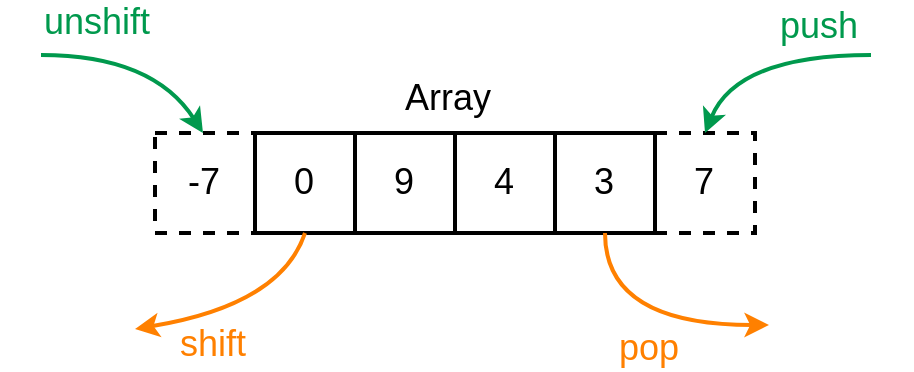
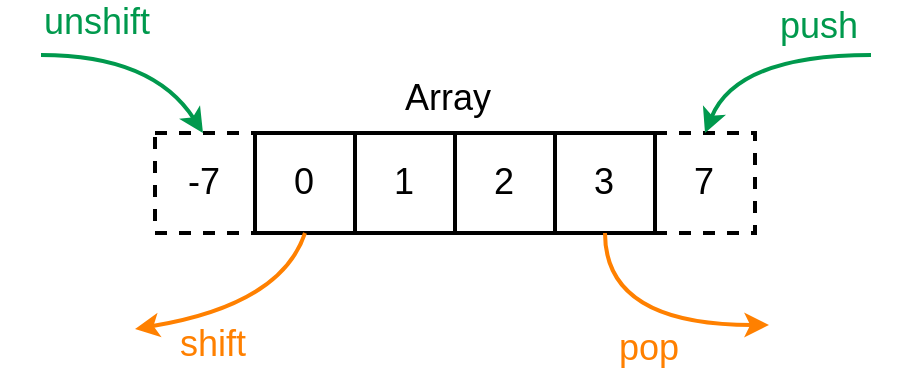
  <mxCell id="0" />
  <mxCell id="1" parent="0" />
- <mxCell id="2" value="9" style="rounded=0;whiteSpace=wrap;html=1;strokeWidth=2;fontSize=18;" vertex="1" parent="1"><mxGeometry x="177" y="59" width="50" height="50" as="geometry" /></mxCell>
- <mxCell id="3" value="4" style="rounded=0;whiteSpace=wrap;html=1;strokeWidth=2;fontSize=18;" vertex="1" parent="1"><mxGeometry x="227" y="59" width="50" height="50" as="geometry" /></mxCell>
+ <mxCell id="2" value="1" style="rounded=0;whiteSpace=wrap;html=1;strokeWidth=2;fontSize=18;" vertex="1" parent="1"><mxGeometry x="177" y="59" width="50" height="50" as="geometry" /></mxCell>
+ <mxCell id="3" value="2" style="rounded=0;whiteSpace=wrap;html=1;strokeWidth=2;fontSize=18;" vertex="1" parent="1"><mxGeometry x="227" y="59" width="50" height="50" as="geometry" /></mxCell>
  <mxCell id="4" value="unshift" style="curved=1;endArrow=classic;html=1;fontSize=18;strokeWidth=2;labelBackgroundColor=none;strokeColor=#00994D;fontColor=#00994D;" edge="1" parent="1"><mxGeometry x="-0.453" y="16" width="50" height="50" relative="1" as="geometry"><mxPoint x="20" y="20" as="sourcePoint" /><mxPoint x="101" y="59" as="targetPoint" /><Array as="points"><mxPoint x="76" y="20" /></Array><mxPoint as="offset" /></mxGeometry></mxCell>
  <mxCell id="5" value="-7" style="rounded=0;whiteSpace=wrap;html=1;strokeWidth=2;fontSize=18;dashed=1;" vertex="1" parent="1"><mxGeometry x="77" y="59" width="50" height="50" as="geometry" /></mxCell>
  <mxCell id="6" value="0" style="rounded=0;whiteSpace=wrap;html=1;strokeWidth=2;fontSize=18;" vertex="1" parent="1"><mxGeometry x="127" y="59" width="50" height="50" as="geometry" /></mxCell>
  <mxCell id="7" value="shift" style="curved=1;endArrow=classic;html=1;fontSize=18;strokeWidth=2;labelBackgroundColor=none;exitX=0.5;exitY=1;exitDx=0;exitDy=0;strokeColor=#FF8000;fontColor=#FF8000;" edge="1" parent="1" source="6"><mxGeometry x="0.335" y="14" width="50" height="50" relative="1" as="geometry"><mxPoint x="148" y="118" as="sourcePoint" /><mxPoint x="67" y="157" as="targetPoint" /><Array as="points"><mxPoint x="140" y="145" /></Array><mxPoint as="offset" /></mxGeometry></mxCell>
  <mxCell id="8" value="Array" style="text;html=1;strokeColor=none;fillColor=none;align=center;verticalAlign=middle;whiteSpace=wrap;rounded=0;dashed=1;fontSize=18;" vertex="1" parent="1"><mxGeometry x="204" y="32" width="40" height="20" as="geometry" /></mxCell>
  <mxCell id="9" value="7" style="rounded=0;whiteSpace=wrap;html=1;strokeWidth=2;fontSize=18;dashed=1;" vertex="1" parent="1"><mxGeometry x="327" y="59" width="50" height="50" as="geometry" /></mxCell>
  <mxCell id="10" value="3" style="rounded=0;whiteSpace=wrap;html=1;strokeWidth=2;fontSize=18;" vertex="1" parent="1"><mxGeometry x="277" y="59" width="50" height="50" as="geometry" /></mxCell>
  <mxCell id="11" value="push" style="curved=1;endArrow=none;html=1;fontSize=18;strokeWidth=2;labelBackgroundColor=none;strokeColor=#00994D;fontColor=#00994D;endFill=0;startArrow=classic;startFill=1;" edge="1" parent="1"><mxGeometry x="0.516" y="14" width="50" height="50" relative="1" as="geometry"><mxPoint x="352" y="59" as="sourcePoint" /><mxPoint x="435" y="20" as="targetPoint" /><Array as="points"><mxPoint x="368" y="20" /></Array><mxPoint as="offset" /></mxGeometry></mxCell>
  <mxCell id="12" value="pop" style="curved=1;endArrow=classic;html=1;fontSize=18;strokeWidth=2;labelBackgroundColor=none;exitX=0.5;exitY=1;exitDx=0;exitDy=0;strokeColor=#FF8000;fontColor=#FF8000;" edge="1" parent="1" source="10"><mxGeometry x="0.062" y="-12" width="50" height="50" relative="1" as="geometry"><mxPoint x="294.5" y="119" as="sourcePoint" /><mxPoint x="384" y="155" as="targetPoint" /><Array as="points"><mxPoint x="302" y="155" /></Array><mxPoint as="offset" /></mxGeometry></mxCell>
